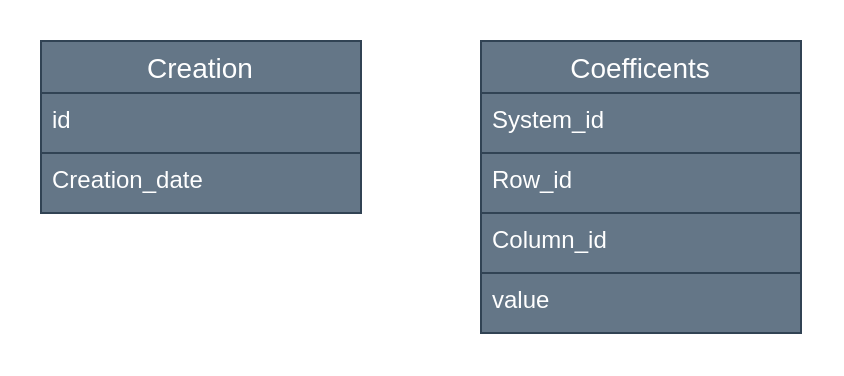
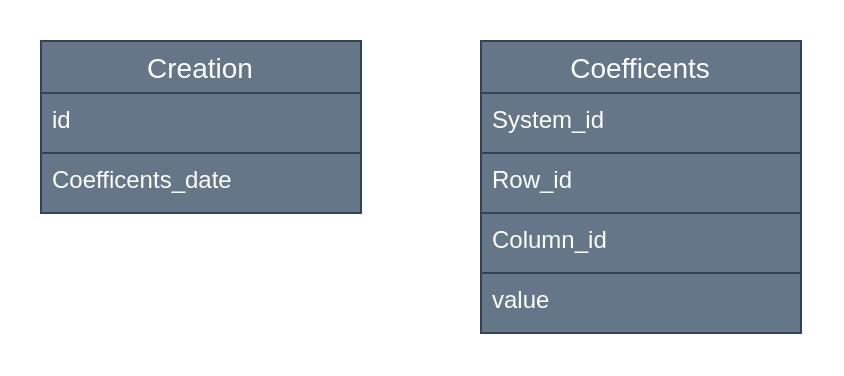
  <mxCell id="0" />
  <mxCell id="1" parent="0" />
  <mxCell id="2" value="Creation" style="swimlane;fontStyle=0;childLayout=stackLayout;horizontal=1;startSize=26;horizontalStack=0;resizeParent=1;resizeParentMax=0;resizeLast=0;collapsible=1;marginBottom=0;align=center;fontSize=14;fillColor=#647687;fontColor=#ffffff;strokeColor=#314354;" vertex="1" parent="1"><mxGeometry x="20" y="20" width="160" height="86" as="geometry" /></mxCell>
  <mxCell id="3" value="id" style="text;strokeColor=#314354;fillColor=#647687;spacingLeft=4;spacingRight=4;overflow=hidden;rotatable=0;points=[[0,0.5],[1,0.5]];portConstraint=eastwest;fontSize=12;whiteSpace=wrap;html=1;fontColor=#ffffff;" vertex="1" parent="2"><mxGeometry y="26" width="160" height="30" as="geometry" /></mxCell>
- <mxCell id="4" value="Creation_date" style="text;strokeColor=#314354;fillColor=#647687;spacingLeft=4;spacingRight=4;overflow=hidden;rotatable=0;points=[[0,0.5],[1,0.5]];portConstraint=eastwest;fontSize=12;whiteSpace=wrap;html=1;fontColor=#ffffff;" vertex="1" parent="2"><mxGeometry y="56" width="160" height="30" as="geometry" /></mxCell>
+ <mxCell id="4" value="Coefficents_date" style="text;strokeColor=#314354;fillColor=#647687;spacingLeft=4;spacingRight=4;overflow=hidden;rotatable=0;points=[[0,0.5],[1,0.5]];portConstraint=eastwest;fontSize=12;whiteSpace=wrap;html=1;fontColor=#ffffff;" vertex="1" parent="2"><mxGeometry y="56" width="160" height="30" as="geometry" /></mxCell>
  <mxCell id="5" value="Coefficents" style="swimlane;fontStyle=0;childLayout=stackLayout;horizontal=1;startSize=26;horizontalStack=0;resizeParent=1;resizeParentMax=0;resizeLast=0;collapsible=1;marginBottom=0;align=center;fontSize=14;fillColor=#647687;fontColor=#ffffff;strokeColor=#314354;" vertex="1" parent="1"><mxGeometry x="240" y="20" width="160" height="146" as="geometry" /></mxCell>
  <mxCell id="6" value="System_id" style="text;strokeColor=#314354;fillColor=#647687;spacingLeft=4;spacingRight=4;overflow=hidden;rotatable=0;points=[[0,0.5],[1,0.5]];portConstraint=eastwest;fontSize=12;whiteSpace=wrap;html=1;fontColor=#ffffff;" vertex="1" parent="5"><mxGeometry y="26" width="160" height="30" as="geometry" /></mxCell>
  <mxCell id="7" value="Row_id" style="text;strokeColor=#314354;fillColor=#647687;spacingLeft=4;spacingRight=4;overflow=hidden;rotatable=0;points=[[0,0.5],[1,0.5]];portConstraint=eastwest;fontSize=12;whiteSpace=wrap;html=1;fontColor=#ffffff;" vertex="1" parent="5"><mxGeometry y="56" width="160" height="30" as="geometry" /></mxCell>
  <mxCell id="8" value="Column_id" style="text;strokeColor=#314354;fillColor=#647687;spacingLeft=4;spacingRight=4;overflow=hidden;rotatable=0;points=[[0,0.5],[1,0.5]];portConstraint=eastwest;fontSize=12;whiteSpace=wrap;html=1;fontColor=#ffffff;" vertex="1" parent="5"><mxGeometry y="86" width="160" height="30" as="geometry" /></mxCell>
  <mxCell id="9" value="value" style="text;strokeColor=#314354;fillColor=#647687;spacingLeft=4;spacingRight=4;overflow=hidden;rotatable=0;points=[[0,0.5],[1,0.5]];portConstraint=eastwest;fontSize=12;whiteSpace=wrap;html=1;fontColor=#ffffff;" vertex="1" parent="5"><mxGeometry y="116" width="160" height="30" as="geometry" /></mxCell>
